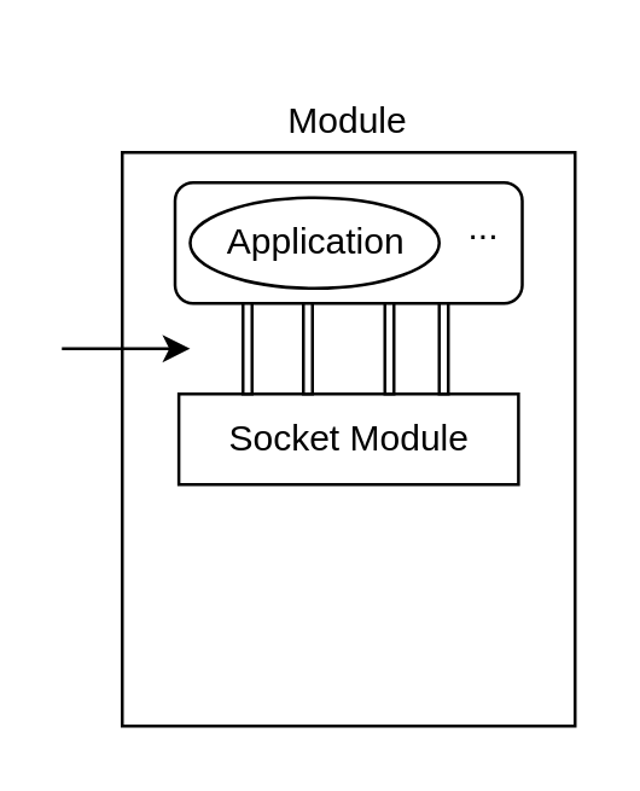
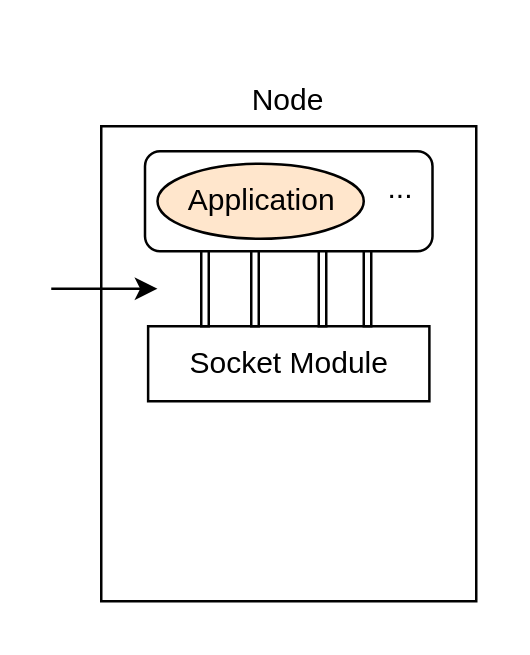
  <mxCell id="0" />
  <mxCell id="1" parent="0" />
  <mxCell id="2" value="" style="rounded=0;whiteSpace=wrap;html=1;" vertex="1" parent="1"><mxGeometry x="40" y="50" width="150" height="190" as="geometry" /></mxCell>
- <mxCell id="3" value="&lt;font style=&quot;font-size: 12px&quot;&gt;Module&lt;/font&gt;" style="text;html=1;strokeColor=none;fillColor=none;align=center;verticalAlign=middle;whiteSpace=wrap;rounded=0;" vertex="1" parent="1"><mxGeometry x="85" y="20" width="60" height="40" as="geometry" /></mxCell>
+ <mxCell id="3" value="&lt;font style=&quot;font-size: 12px&quot;&gt;Node&lt;/font&gt;" style="text;html=1;strokeColor=none;fillColor=none;align=center;verticalAlign=middle;whiteSpace=wrap;rounded=0;" vertex="1" parent="1"><mxGeometry x="85" y="20" width="60" height="40" as="geometry" /></mxCell>
  <mxCell id="4" value="" style="rounded=1;whiteSpace=wrap;html=1;fontSize=12;" vertex="1" parent="1"><mxGeometry x="57.5" y="60" width="115" height="40" as="geometry" /></mxCell>
- <mxCell id="5" value="Application" style="ellipse;whiteSpace=wrap;html=1;fontSize=12;" vertex="1" parent="1"><mxGeometry x="62.5" y="65" width="82.5" height="30" as="geometry" /></mxCell>
+ <mxCell id="5" value="Application" style="ellipse;whiteSpace=wrap;html=1;fontSize=12;fillColor=#ffe6cc;" vertex="1" parent="1"><mxGeometry x="62.5" y="65" width="82.5" height="30" as="geometry" /></mxCell>
  <mxCell id="6" value="&lt;font style=&quot;font-size: 12px&quot;&gt;...&lt;/font&gt;" style="text;html=1;strokeColor=none;fillColor=none;align=center;verticalAlign=middle;whiteSpace=wrap;rounded=0;" vertex="1" parent="1"><mxGeometry x="130" y="55" width="60" height="40" as="geometry" /></mxCell>
  <mxCell id="7" value="" style="endArrow=classic;html=1;rounded=0;fontSize=12;" edge="1" parent="1"><mxGeometry width="50" height="50" relative="1" as="geometry"><mxPoint x="20" y="115" as="sourcePoint" /><mxPoint x="62.5" y="115" as="targetPoint" /></mxGeometry></mxCell>
  <mxCell id="8" value="Socket Module" style="rounded=0;whiteSpace=wrap;html=1;fontSize=12;" vertex="1" parent="1"><mxGeometry x="58.75" y="130" width="112.5" height="30" as="geometry" /></mxCell>
  <mxCell id="9" value="" style="rounded=0;whiteSpace=wrap;html=1;fontSize=12;" vertex="1" parent="1"><mxGeometry x="80" y="100" width="3" height="30" as="geometry" /></mxCell>
  <mxCell id="10" value="" style="rounded=0;whiteSpace=wrap;html=1;fontSize=12;" vertex="1" parent="1"><mxGeometry x="100" y="100" width="3" height="30" as="geometry" /></mxCell>
  <mxCell id="11" value="" style="rounded=0;whiteSpace=wrap;html=1;fontSize=12;" vertex="1" parent="1"><mxGeometry x="127" y="100" width="3" height="30" as="geometry" /></mxCell>
  <mxCell id="12" value="" style="rounded=0;whiteSpace=wrap;html=1;fontSize=12;" vertex="1" parent="1"><mxGeometry x="145" y="100" width="3" height="30" as="geometry" /></mxCell>
